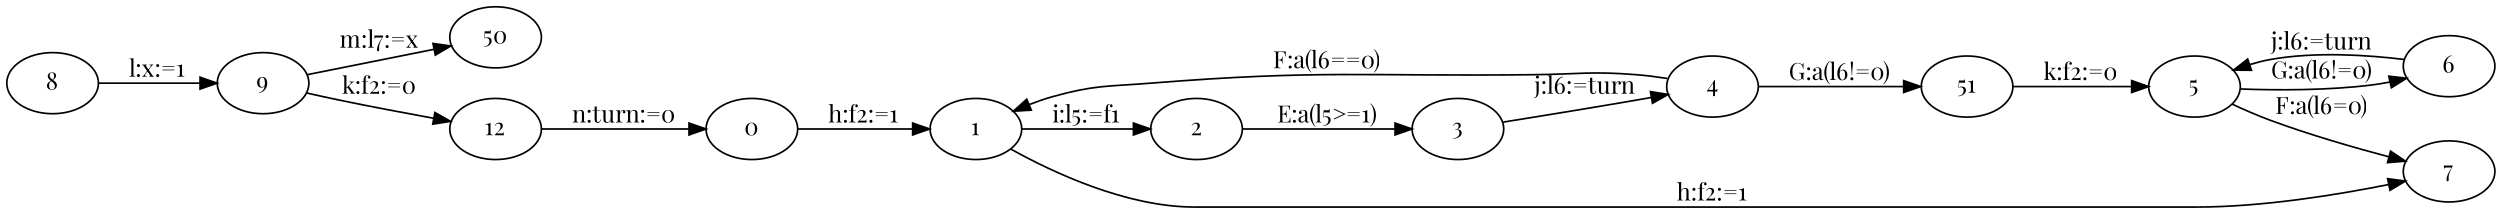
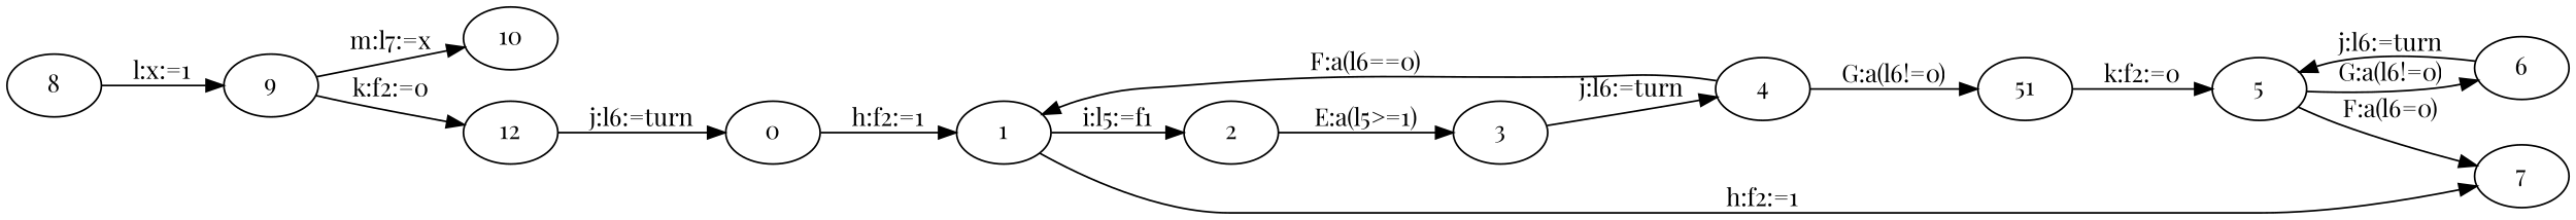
  digraph {
    fontname="Playfair Display"
    rankdir=LR
    node [fixedsize=false fontname="Playfair Display" regular=false]
    edge [constraint=true decorate=false fontname="Playfair Display" labelfloat=false]
    n1 [label=0]
    n2 [label=1]
    n3 [label=2]
    n4 [label=7]
    n5 [label=3]
    n6 [label=4]
    n7 [label=8]
    n8 [label=9]
    n9 [label=51]
    n10 [label=5]
    n11 [label=6]
-   n12 [label=50]
+   n12 [label=10]
    n13 [label=12]
    n1 -> n2 [label="h:f2:=1"]
    n2 -> n3 [label="i:l5:=f1"]
    n2 -> n4 [label="h:f2:=1"]
    n3 -> n5 [label="E:a(l5>=1)"]
    n5 -> n6 [label="j:l6:=turn"]
    n6 -> n2 [label="F:a(l6==0)"]
    n6 -> n9 [label="G:a(l6!=0)"]
    n7 -> n8 [label="l:x:=1"]
    n8 -> n12 [label="m:l7:=x"]
    n8 -> n13 [label="k:f2:=0"]
    n9 -> n10 [label="k:f2:=0"]
    n10 -> n4 [label="F:a(l6=0)"]
    n10 -> n11 [label="G:a(l6!=0)"]
    n11 -> n10 [label="j:l6:=turn"]
-   n13 -> n1 [label="n:turn:=0"]
+   n13 -> n1 [label="j:l6:=turn"]
  }
